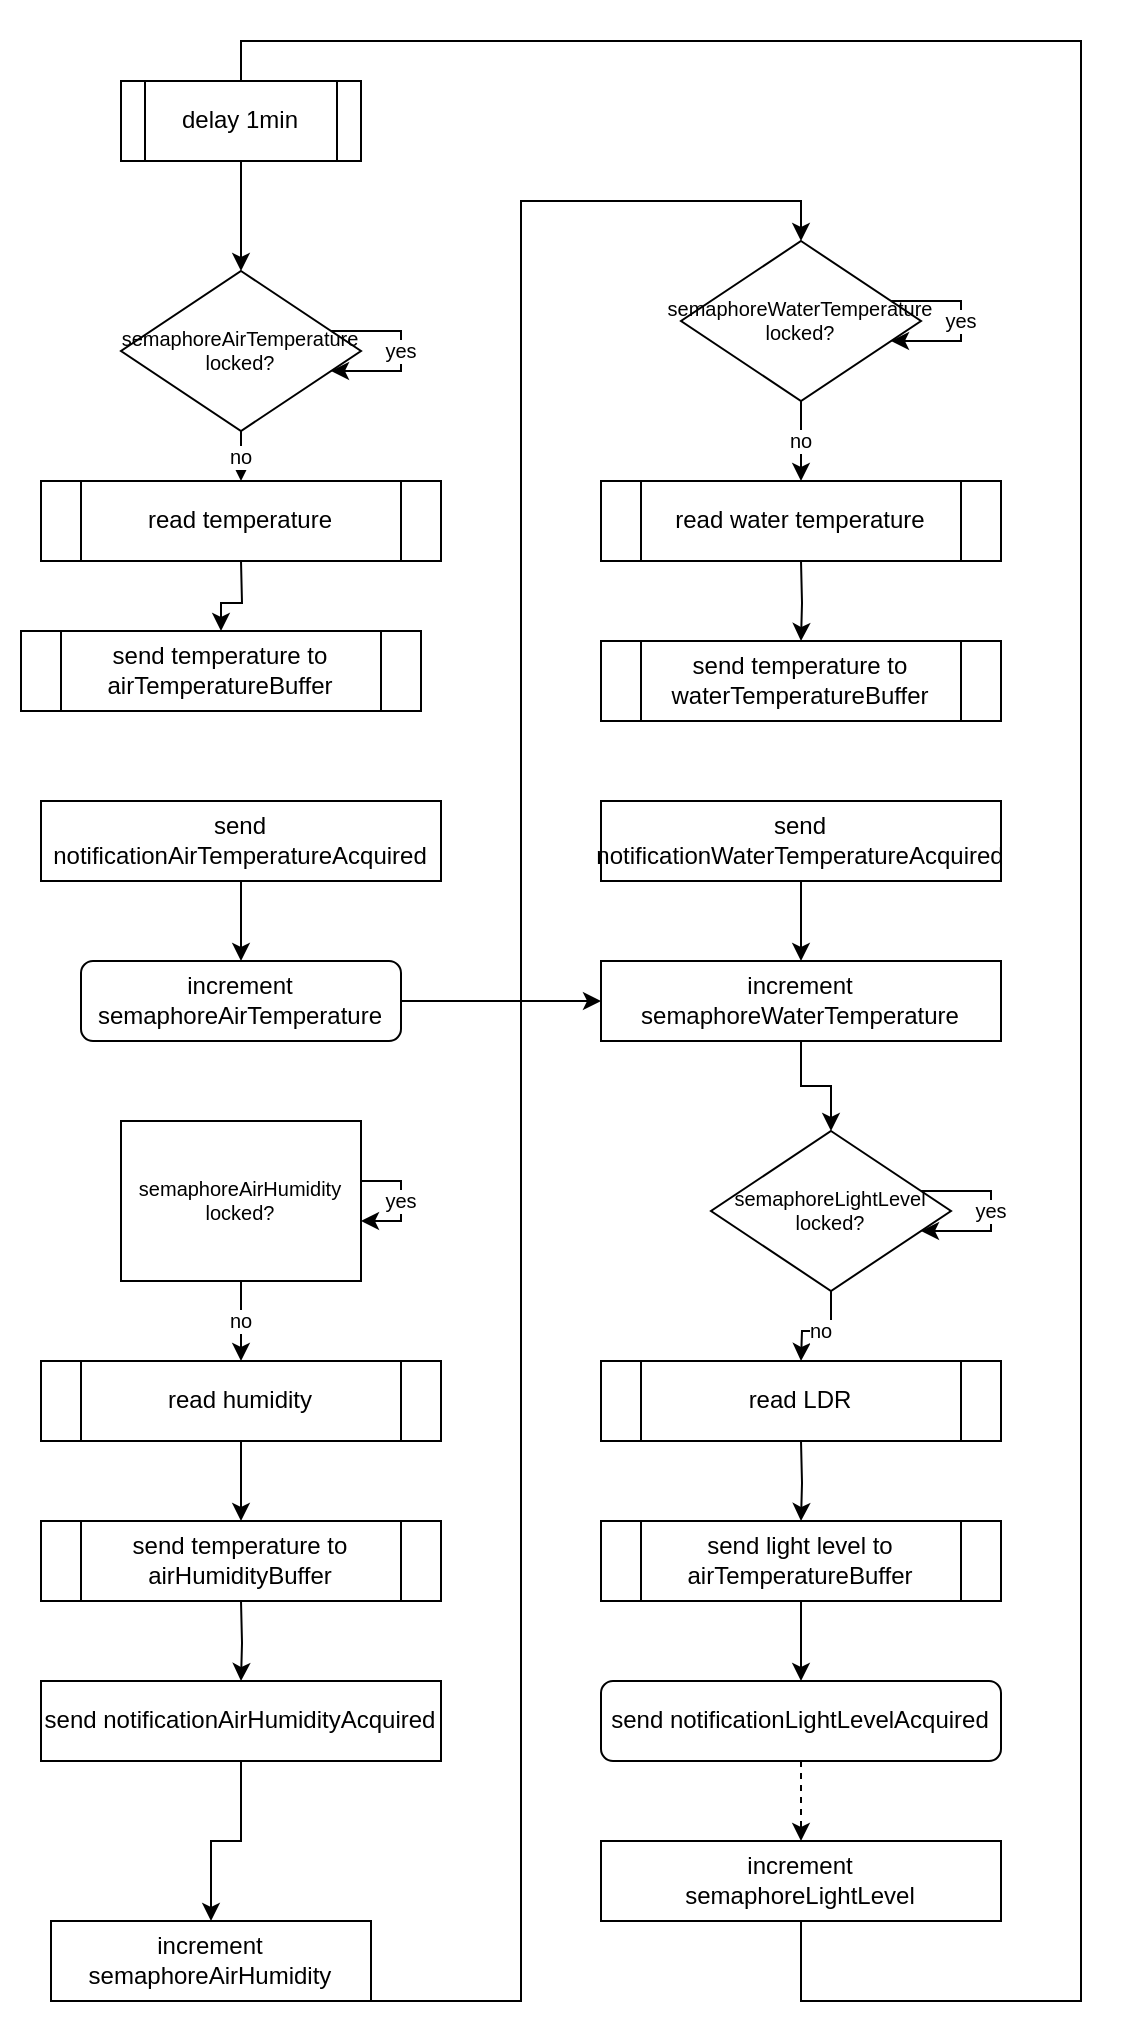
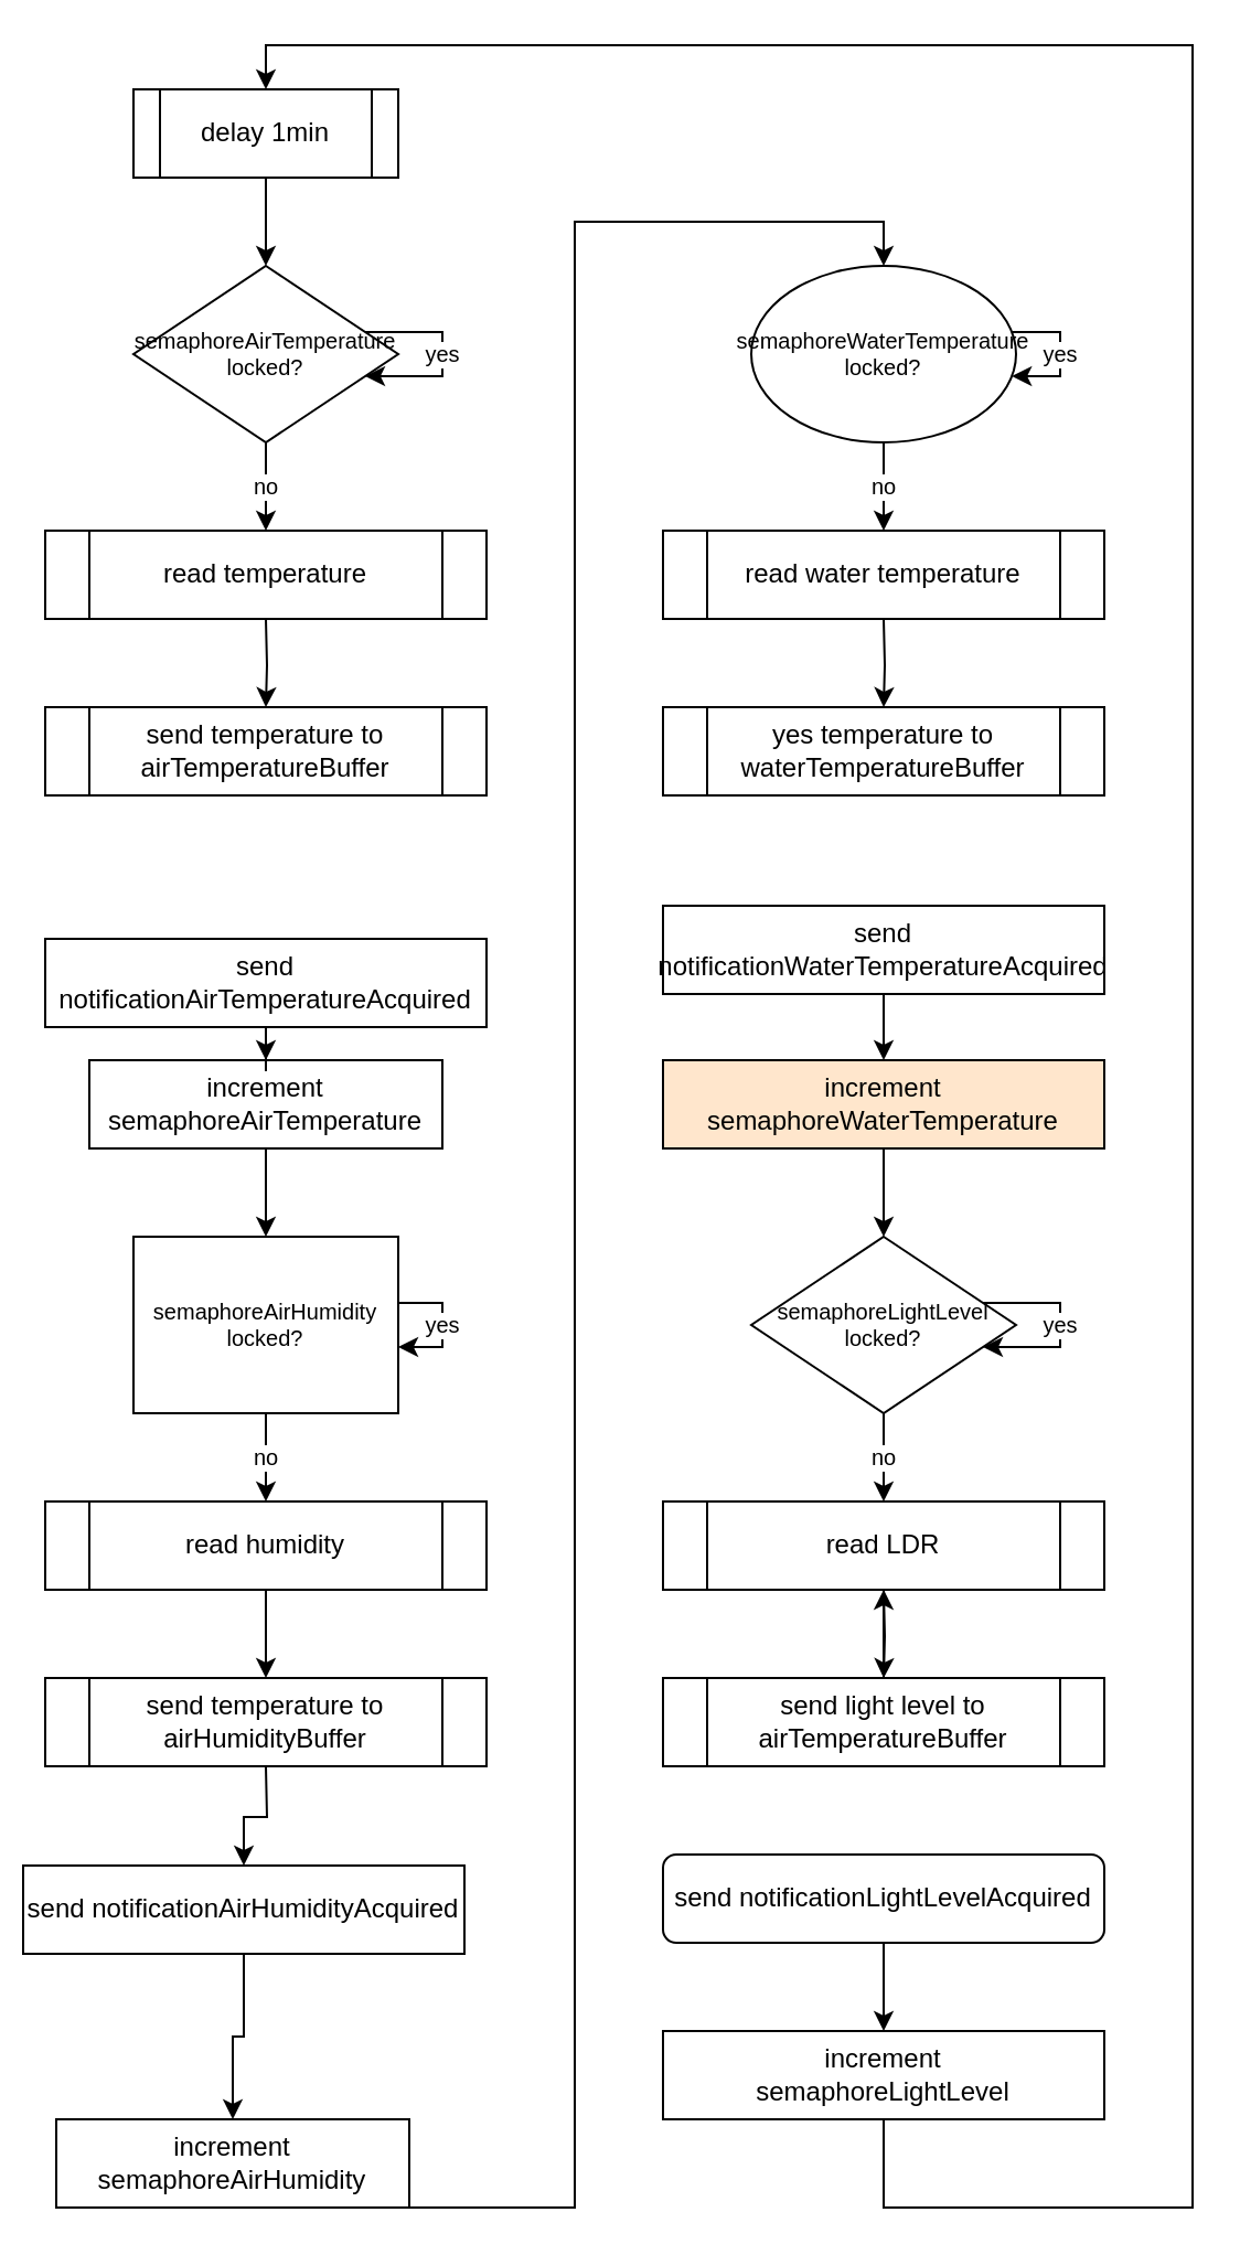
  <mxCell id="0" />
  <mxCell id="1" parent="0" />
  <mxCell id="2" value="" style="edgeStyle=orthogonalEdgeStyle;rounded=0;orthogonalLoop=1;jettySize=auto;html=1;fontSize=10;" parent="1" source="3" target="5" edge="1"><mxGeometry relative="1" as="geometry" /></mxCell>
  <mxCell id="3" value="delay 1min" style="shape=process;whiteSpace=wrap;html=1;backgroundOutline=1;" parent="1" vertex="1"><mxGeometry x="60" y="40" width="120" height="40" as="geometry" /></mxCell>
  <mxCell id="4" value="no" style="edgeStyle=orthogonalEdgeStyle;rounded=0;orthogonalLoop=1;jettySize=auto;html=1;fontSize=10;" parent="1" source="5" edge="1"><mxGeometry relative="1" as="geometry"><mxPoint x="120" y="240" as="targetPoint" /></mxGeometry></mxCell>
- <mxCell id="5" value="semaphoreAirTemperature&lt;br style=&quot;font-size: 10px&quot;&gt;locked?" style="rhombus;whiteSpace=wrap;html=1;fontSize=10;" parent="1" vertex="1"><mxGeometry x="60" y="135" width="120" height="80" as="geometry" /></mxCell>
+ <mxCell id="5" value="semaphoreAirTemperature&lt;br style=&quot;font-size: 10px&quot;&gt;locked?" style="rhombus;whiteSpace=wrap;html=1;fontSize=10;" parent="1" vertex="1"><mxGeometry x="60" y="120" width="120" height="80" as="geometry" /></mxCell>
  <mxCell id="6" style="edgeStyle=orthogonalEdgeStyle;rounded=0;orthogonalLoop=1;jettySize=auto;html=1;" parent="1" target="23" edge="1"><mxGeometry relative="1" as="geometry"><mxPoint x="120" y="280" as="sourcePoint" /></mxGeometry></mxCell>
- <mxCell id="7" value="" style="edgeStyle=orthogonalEdgeStyle;rounded=0;orthogonalLoop=1;jettySize=auto;html=1;fontSize=10;" parent="1" source="8" target="29" edge="1"><mxGeometry relative="1" as="geometry" /></mxCell>
- <mxCell id="8" value="increment&lt;br&gt;semaphoreAirTemperature" style="whiteSpace=wrap;html=1;rounded=1;" parent="1" vertex="1"><mxGeometry x="40" y="480" width="160" height="40" as="geometry" /></mxCell>
+ <mxCell id="7" value="" style="edgeStyle=orthogonalEdgeStyle;rounded=0;orthogonalLoop=1;jettySize=auto;html=1;fontSize=10;" parent="1" source="8" target="10" edge="1"><mxGeometry relative="1" as="geometry" /></mxCell>
+ <mxCell id="8" value="increment&lt;br&gt;semaphoreAirTemperature" style="rounded=0;whiteSpace=wrap;html=1;" parent="1" vertex="1"><mxGeometry x="40" y="480" width="160" height="40" as="geometry" /></mxCell>
  <mxCell id="9" value="no" style="edgeStyle=orthogonalEdgeStyle;rounded=0;orthogonalLoop=1;jettySize=auto;html=1;fontSize=10;" parent="1" source="10" edge="1"><mxGeometry relative="1" as="geometry"><mxPoint x="120" y="680" as="targetPoint" /></mxGeometry></mxCell>
  <mxCell id="10" value="semaphoreAirHumidity&lt;br&gt;locked?" style="whiteSpace=wrap;html=1;fontSize=10;rounded=0;" parent="1" vertex="1"><mxGeometry x="60" y="560" width="120" height="80" as="geometry" /></mxCell>
  <mxCell id="11" style="edgeStyle=orthogonalEdgeStyle;rounded=0;orthogonalLoop=1;jettySize=auto;html=1;" parent="1" target="19" edge="1"><mxGeometry relative="1" as="geometry"><mxPoint x="120" y="800" as="sourcePoint" /></mxGeometry></mxCell>
  <mxCell id="12" style="edgeStyle=orthogonalEdgeStyle;rounded=0;orthogonalLoop=1;jettySize=auto;html=1;entryX=0.5;entryY=0;entryDx=0;entryDy=0;" edge="1" parent="1" source="13" target="26"><mxGeometry relative="1" as="geometry"><Array as="points"><mxPoint x="120" y="1000" /><mxPoint x="260" y="1000" /><mxPoint x="260" y="100" /><mxPoint x="400" y="100" /></Array></mxGeometry></mxCell>
  <mxCell id="13" value="increment&lt;br&gt;semaphoreAirHumidity" style="rounded=0;whiteSpace=wrap;html=1;" parent="1" vertex="1"><mxGeometry x="25" y="960" width="160" height="40" as="geometry" /></mxCell>
  <mxCell id="14" value="yes" style="edgeStyle=orthogonalEdgeStyle;rounded=0;orthogonalLoop=1;jettySize=auto;html=1;fontSize=10;" parent="1" source="10" target="10" edge="1"><mxGeometry relative="1" as="geometry" /></mxCell>
  <mxCell id="15" value="yes" style="edgeStyle=orthogonalEdgeStyle;rounded=0;orthogonalLoop=1;jettySize=auto;html=1;fontSize=10;" parent="1" source="5" target="5" edge="1"><mxGeometry relative="1" as="geometry" /></mxCell>
  <mxCell id="16" style="edgeStyle=orthogonalEdgeStyle;rounded=0;orthogonalLoop=1;jettySize=auto;html=1;" parent="1" source="17" target="8" edge="1"><mxGeometry relative="1" as="geometry" /></mxCell>
- <mxCell id="17" value="send notificationAirTemperatureAcquired" style="rounded=0;whiteSpace=wrap;html=1;" parent="1" vertex="1"><mxGeometry x="20" y="400" width="200" height="40" as="geometry" /></mxCell>
+ <mxCell id="17" value="send notificationAirTemperatureAcquired" style="rounded=0;whiteSpace=wrap;html=1;" parent="1" vertex="1"><mxGeometry x="20" y="425" width="200" height="40" as="geometry" /></mxCell>
  <mxCell id="18" style="edgeStyle=orthogonalEdgeStyle;rounded=0;orthogonalLoop=1;jettySize=auto;html=1;entryX=0.5;entryY=0;entryDx=0;entryDy=0;" parent="1" source="19" target="13" edge="1"><mxGeometry relative="1" as="geometry" /></mxCell>
- <mxCell id="19" value="send notificationAirHumidityAcquired" style="rounded=0;whiteSpace=wrap;html=1;" parent="1" vertex="1"><mxGeometry x="20" y="840" width="200" height="40" as="geometry" /></mxCell>
+ <mxCell id="19" value="send notificationAirHumidityAcquired" style="rounded=0;whiteSpace=wrap;html=1;" parent="1" vertex="1"><mxGeometry x="10" y="845" width="200" height="40" as="geometry" /></mxCell>
  <mxCell id="20" value="read temperature" style="shape=process;whiteSpace=wrap;html=1;backgroundOutline=1;" parent="1" vertex="1"><mxGeometry x="20" y="240" width="200" height="40" as="geometry" /></mxCell>
  <mxCell id="21" value="" style="edgeStyle=orthogonalEdgeStyle;rounded=0;orthogonalLoop=1;jettySize=auto;html=1;" parent="1" source="22" edge="1"><mxGeometry relative="1" as="geometry"><mxPoint x="120" y="760" as="targetPoint" /></mxGeometry></mxCell>
  <mxCell id="22" value="read humidity" style="shape=process;whiteSpace=wrap;html=1;backgroundOutline=1;" parent="1" vertex="1"><mxGeometry x="20" y="680" width="200" height="40" as="geometry" /></mxCell>
- <mxCell id="23" value="send temperature to airTemperatureBuffer" style="shape=process;whiteSpace=wrap;html=1;backgroundOutline=1;" parent="1" vertex="1"><mxGeometry x="10" y="315" width="200" height="40" as="geometry" /></mxCell>
+ <mxCell id="23" value="send temperature to airTemperatureBuffer" style="shape=process;whiteSpace=wrap;html=1;backgroundOutline=1;" parent="1" vertex="1"><mxGeometry x="20" y="320" width="200" height="40" as="geometry" /></mxCell>
  <mxCell id="24" value="send temperature to airHumidityBuffer" style="shape=process;whiteSpace=wrap;html=1;backgroundOutline=1;" parent="1" vertex="1"><mxGeometry x="20" y="760" width="200" height="40" as="geometry" /></mxCell>
  <mxCell id="25" value="no" style="edgeStyle=orthogonalEdgeStyle;rounded=0;orthogonalLoop=1;jettySize=auto;html=1;fontSize=10;" edge="1" parent="1" source="26"><mxGeometry relative="1" as="geometry"><mxPoint x="400" y="240" as="targetPoint" /></mxGeometry></mxCell>
- <mxCell id="26" value="semaphoreWaterTemperature&lt;br style=&quot;font-size: 10px&quot;&gt;locked?" style="rhombus;whiteSpace=wrap;html=1;fontSize=10;" vertex="1" parent="1"><mxGeometry x="340" y="120" width="120" height="80" as="geometry" /></mxCell>
+ <mxCell id="26" value="semaphoreWaterTemperature&lt;br style=&quot;font-size: 10px&quot;&gt;locked?" style="ellipse;whiteSpace=wrap;html=1;fontSize=10;" vertex="1" parent="1"><mxGeometry x="340" y="120" width="120" height="80" as="geometry" /></mxCell>
  <mxCell id="27" style="edgeStyle=orthogonalEdgeStyle;rounded=0;orthogonalLoop=1;jettySize=auto;html=1;" edge="1" parent="1" target="34"><mxGeometry relative="1" as="geometry"><mxPoint x="400" y="280" as="sourcePoint" /></mxGeometry></mxCell>
  <mxCell id="28" style="edgeStyle=orthogonalEdgeStyle;rounded=0;orthogonalLoop=1;jettySize=auto;html=1;" edge="1" parent="1" source="29" target="36"><mxGeometry relative="1" as="geometry" /></mxCell>
- <mxCell id="29" value="increment&lt;br&gt;semaphoreWaterTemperature" style="rounded=0;whiteSpace=wrap;html=1;" vertex="1" parent="1"><mxGeometry x="300" y="480" width="200" height="40" as="geometry" /></mxCell>
+ <mxCell id="29" value="increment&lt;br&gt;semaphoreWaterTemperature" style="rounded=0;whiteSpace=wrap;html=1;fillColor=#ffe6cc;" vertex="1" parent="1"><mxGeometry x="300" y="480" width="200" height="40" as="geometry" /></mxCell>
  <mxCell id="30" value="yes" style="edgeStyle=orthogonalEdgeStyle;rounded=0;orthogonalLoop=1;jettySize=auto;html=1;fontSize=10;" edge="1" parent="1" source="26" target="26"><mxGeometry relative="1" as="geometry" /></mxCell>
  <mxCell id="31" style="edgeStyle=orthogonalEdgeStyle;rounded=0;orthogonalLoop=1;jettySize=auto;html=1;" edge="1" parent="1" source="32" target="29"><mxGeometry relative="1" as="geometry" /></mxCell>
- <mxCell id="32" value="send notificationWaterTemperatureAcquired" style="rounded=0;whiteSpace=wrap;html=1;" vertex="1" parent="1"><mxGeometry x="300" y="400" width="200" height="40" as="geometry" /></mxCell>
+ <mxCell id="32" value="send notificationWaterTemperatureAcquired" style="rounded=0;whiteSpace=wrap;html=1;" vertex="1" parent="1"><mxGeometry x="300" y="410" width="200" height="40" as="geometry" /></mxCell>
  <mxCell id="33" value="read water temperature" style="shape=process;whiteSpace=wrap;html=1;backgroundOutline=1;" vertex="1" parent="1"><mxGeometry x="300" y="240" width="200" height="40" as="geometry" /></mxCell>
- <mxCell id="34" value="send temperature to waterTemperatureBuffer" style="shape=process;whiteSpace=wrap;html=1;backgroundOutline=1;" vertex="1" parent="1"><mxGeometry x="300" y="320" width="200" height="40" as="geometry" /></mxCell>
+ <mxCell id="34" value="yes temperature to waterTemperatureBuffer" style="shape=process;whiteSpace=wrap;html=1;backgroundOutline=1;" vertex="1" parent="1"><mxGeometry x="300" y="320" width="200" height="40" as="geometry" /></mxCell>
  <mxCell id="35" value="no" style="edgeStyle=orthogonalEdgeStyle;rounded=0;orthogonalLoop=1;jettySize=auto;html=1;fontSize=10;" edge="1" parent="1" source="36"><mxGeometry relative="1" as="geometry"><mxPoint x="400" y="680" as="targetPoint" /></mxGeometry></mxCell>
- <mxCell id="36" value="semaphoreLightLevel&lt;br style=&quot;font-size: 10px&quot;&gt;locked?" style="rhombus;whiteSpace=wrap;html=1;fontSize=10;" vertex="1" parent="1"><mxGeometry x="355" y="565" width="120" height="80" as="geometry" /></mxCell>
+ <mxCell id="36" value="semaphoreLightLevel&lt;br style=&quot;font-size: 10px&quot;&gt;locked?" style="rhombus;whiteSpace=wrap;html=1;fontSize=10;" vertex="1" parent="1"><mxGeometry x="340" y="560" width="120" height="80" as="geometry" /></mxCell>
  <mxCell id="37" style="edgeStyle=orthogonalEdgeStyle;rounded=0;orthogonalLoop=1;jettySize=auto;html=1;" edge="1" parent="1" target="45"><mxGeometry relative="1" as="geometry"><mxPoint x="400" y="720" as="sourcePoint" /></mxGeometry></mxCell>
- <mxCell id="38" style="edgeStyle=orthogonalEdgeStyle;rounded=0;orthogonalLoop=1;jettySize=auto;html=1;entryX=0.5;entryY=0;entryDx=0;entryDy=0;endArrow=none;" edge="1" parent="1" source="39" target="3"><mxGeometry relative="1" as="geometry"><Array as="points"><mxPoint x="400" y="1000" /><mxPoint x="540" y="1000" /><mxPoint x="540" y="20" /><mxPoint x="120" y="20" /></Array></mxGeometry></mxCell>
+ <mxCell id="38" style="edgeStyle=orthogonalEdgeStyle;rounded=0;orthogonalLoop=1;jettySize=auto;html=1;entryX=0.5;entryY=0;entryDx=0;entryDy=0;" edge="1" parent="1" source="39" target="3"><mxGeometry relative="1" as="geometry"><Array as="points"><mxPoint x="400" y="1000" /><mxPoint x="540" y="1000" /><mxPoint x="540" y="20" /><mxPoint x="120" y="20" /></Array></mxGeometry></mxCell>
  <mxCell id="39" value="increment&lt;br&gt;semaphoreLightLevel" style="rounded=0;whiteSpace=wrap;html=1;" vertex="1" parent="1"><mxGeometry x="300" y="920" width="200" height="40" as="geometry" /></mxCell>
  <mxCell id="40" value="yes" style="edgeStyle=orthogonalEdgeStyle;rounded=0;orthogonalLoop=1;jettySize=auto;html=1;fontSize=10;" edge="1" parent="1" source="36" target="36"><mxGeometry relative="1" as="geometry" /></mxCell>
- <mxCell id="41" style="edgeStyle=orthogonalEdgeStyle;rounded=0;orthogonalLoop=1;jettySize=auto;html=1;dashed=1;" edge="1" parent="1" source="42" target="39"><mxGeometry relative="1" as="geometry" /></mxCell>
+ <mxCell id="41" style="edgeStyle=orthogonalEdgeStyle;rounded=0;orthogonalLoop=1;jettySize=auto;html=1;" edge="1" parent="1" source="42" target="39"><mxGeometry relative="1" as="geometry" /></mxCell>
  <mxCell id="42" value="send notificationLightLevelAcquired" style="whiteSpace=wrap;html=1;rounded=1;" vertex="1" parent="1"><mxGeometry x="300" y="840" width="200" height="40" as="geometry" /></mxCell>
  <mxCell id="43" value="read LDR" style="shape=process;whiteSpace=wrap;html=1;backgroundOutline=1;" vertex="1" parent="1"><mxGeometry x="300" y="680" width="200" height="40" as="geometry" /></mxCell>
- <mxCell id="44" style="edgeStyle=orthogonalEdgeStyle;rounded=0;orthogonalLoop=1;jettySize=auto;html=1;" edge="1" parent="1" source="45" target="42"><mxGeometry relative="1" as="geometry" /></mxCell>
+ <mxCell id="44" style="edgeStyle=orthogonalEdgeStyle;rounded=0;orthogonalLoop=1;jettySize=auto;html=1;" edge="1" parent="1" source="45" target="43"><mxGeometry relative="1" as="geometry" /></mxCell>
  <mxCell id="45" value="send light level to airTemperatureBuffer" style="shape=process;whiteSpace=wrap;html=1;backgroundOutline=1;" vertex="1" parent="1"><mxGeometry x="300" y="760" width="200" height="40" as="geometry" /></mxCell>
